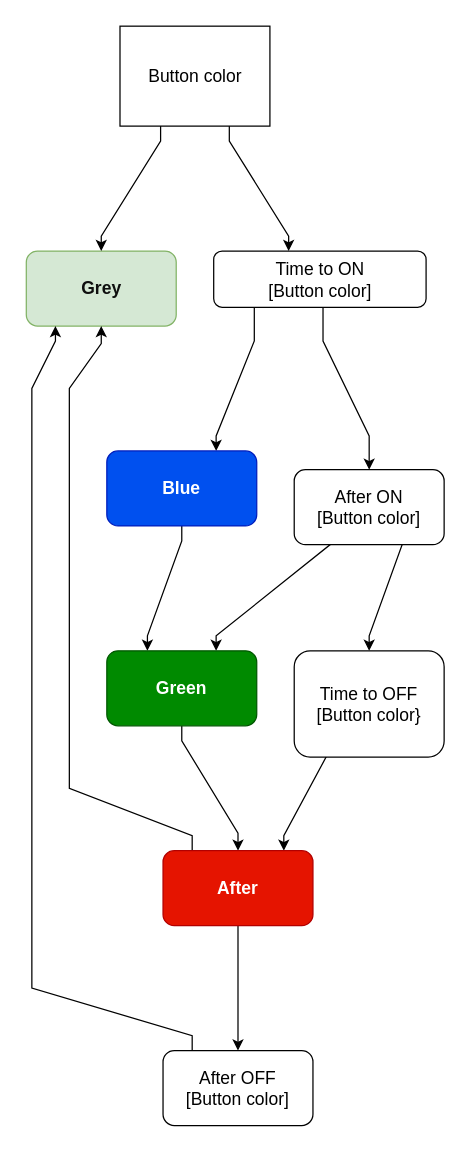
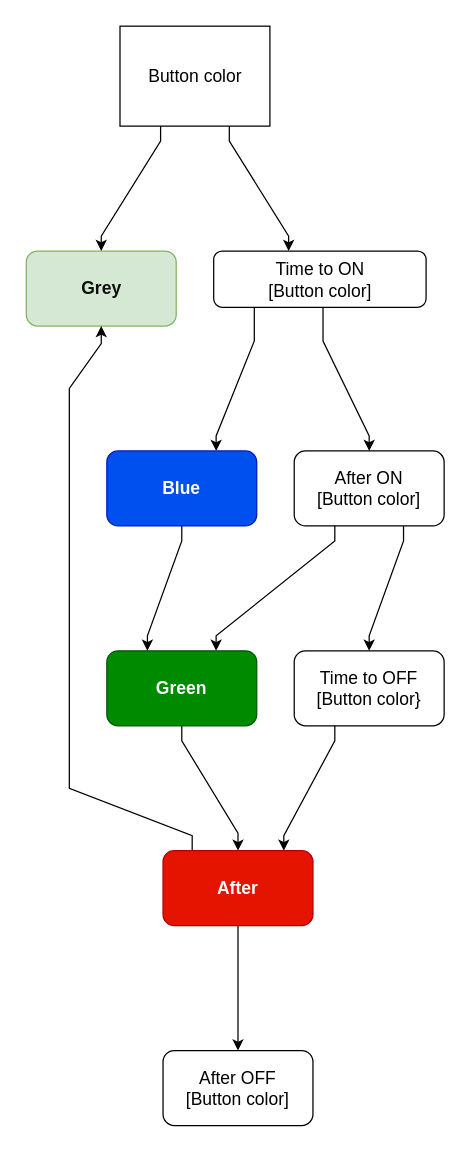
  <mxCell id="0" />
  <mxCell id="1" parent="0" />
  <mxCell id="2" value="&lt;span style=&quot;font-size: 14px;&quot;&gt;&lt;font color=&quot;#0f0f0f&quot;&gt;&lt;b&gt;Grey&lt;/b&gt;&lt;/font&gt;&lt;/span&gt;" style="rounded=1;whiteSpace=wrap;html=1;fillColor=#d5e8d4;strokeColor=#82b366;" vertex="1" parent="1"><mxGeometry x="20.547" y="200" width="120" height="60" as="geometry" /></mxCell>
  <mxCell id="3" style="edgeStyle=orthogonalEdgeStyle;rounded=0;orthogonalLoop=1;jettySize=auto;html=1;noEdgeStyle=1;orthogonal=1;" edge="1" parent="1" source="5" target="10"><mxGeometry relative="1" as="geometry"><Array as="points"><mxPoint x="258.047" y="272" /><mxPoint x="295" y="348" /></Array></mxGeometry></mxCell>
  <mxCell id="4" style="edgeStyle=orthogonalEdgeStyle;rounded=0;orthogonalLoop=1;jettySize=auto;html=1;noEdgeStyle=1;orthogonal=1;" edge="1" parent="1" source="5" target="7"><mxGeometry relative="1" as="geometry"><Array as="points"><mxPoint x="203.047" y="272" /><mxPoint x="172.5" y="348" /></Array></mxGeometry></mxCell>
  <mxCell id="5" value="&lt;font style=&quot;font-size: 14px;&quot;&gt;Time to ON&lt;br&gt;[Button color]&lt;/font&gt;" style="rounded=1;whiteSpace=wrap;html=1;" vertex="1" parent="1"><mxGeometry x="170.547" y="200" width="170" height="45" as="geometry" /></mxCell>
  <mxCell id="6" style="edgeStyle=orthogonalEdgeStyle;rounded=0;orthogonalLoop=1;jettySize=auto;html=1;noEdgeStyle=1;orthogonal=1;" edge="1" parent="1" source="7" target="12"><mxGeometry relative="1" as="geometry"><Array as="points"><mxPoint x="145" y="432" /><mxPoint x="117.5" y="508" /></Array></mxGeometry></mxCell>
  <mxCell id="7" value="&lt;font style=&quot;font-size: 14px;&quot;&gt;&lt;b&gt;Blue&lt;/b&gt;&lt;/font&gt;" style="rounded=1;whiteSpace=wrap;html=1;fillColor=#0050ef;fontColor=#ffffff;strokeColor=#001DBC;" vertex="1" parent="1"><mxGeometry x="85" y="360" width="120" height="60" as="geometry" /></mxCell>
  <mxCell id="8" style="edgeStyle=orthogonalEdgeStyle;rounded=0;orthogonalLoop=1;jettySize=auto;html=1;noEdgeStyle=1;orthogonal=1;" edge="1" parent="1" source="10" target="14"><mxGeometry relative="1" as="geometry"><Array as="points"><mxPoint x="322.5" y="432" /><mxPoint x="295" y="508" /></Array></mxGeometry></mxCell>
  <mxCell id="9" style="edgeStyle=orthogonalEdgeStyle;rounded=0;orthogonalLoop=1;jettySize=auto;html=1;noEdgeStyle=1;orthogonal=1;" edge="1" parent="1" source="10" target="12"><mxGeometry relative="1" as="geometry"><Array as="points"><mxPoint x="267.5" y="432" /><mxPoint x="172.5" y="508" /></Array></mxGeometry></mxCell>
- <mxCell id="10" value="&lt;span style=&quot;font-size: 14px;&quot;&gt;After ON&lt;br&gt;[Button color]&lt;br&gt;&lt;/span&gt;" style="rounded=1;whiteSpace=wrap;html=1;" vertex="1" parent="1"><mxGeometry x="235" y="375" width="120" height="60" as="geometry" /></mxCell>
+ <mxCell id="10" value="&lt;span style=&quot;font-size: 14px;&quot;&gt;After ON&lt;br&gt;[Button color]&lt;br&gt;&lt;/span&gt;" style="rounded=1;whiteSpace=wrap;html=1;" vertex="1" parent="1"><mxGeometry x="235" y="360" width="120" height="60" as="geometry" /></mxCell>
  <mxCell id="11" style="edgeStyle=orthogonalEdgeStyle;rounded=0;orthogonalLoop=1;jettySize=auto;html=1;noEdgeStyle=1;orthogonal=1;" edge="1" parent="1" source="12" target="17"><mxGeometry relative="1" as="geometry"><Array as="points"><mxPoint x="145" y="592" /><mxPoint x="190" y="666" /></Array></mxGeometry></mxCell>
  <mxCell id="12" value="&lt;font style=&quot;font-size: 14px;&quot;&gt;&lt;b&gt;Green&lt;/b&gt;&lt;/font&gt;" style="rounded=1;whiteSpace=wrap;html=1;fillColor=#008a00;fontColor=#ffffff;strokeColor=#005700;" vertex="1" parent="1"><mxGeometry x="85" y="520" width="120" height="60" as="geometry" /></mxCell>
  <mxCell id="13" style="edgeStyle=orthogonalEdgeStyle;rounded=0;orthogonalLoop=1;jettySize=auto;html=1;noEdgeStyle=1;orthogonal=1;" edge="1" parent="1" source="14" target="17"><mxGeometry relative="1" as="geometry"><Array as="points"><mxPoint x="267.5" y="592" /><mxPoint x="226.667" y="668" /></Array></mxGeometry></mxCell>
- <mxCell id="14" value="&lt;font style=&quot;font-size: 14px;&quot;&gt;Time to OFF&lt;br&gt;[Button color}&lt;/font&gt;" style="rounded=1;whiteSpace=wrap;html=1;" vertex="1" parent="1"><mxGeometry x="235" y="520" width="120" height="85" as="geometry" /></mxCell>
+ <mxCell id="14" value="&lt;font style=&quot;font-size: 14px;&quot;&gt;Time to OFF&lt;br&gt;[Button color}&lt;/font&gt;" style="rounded=1;whiteSpace=wrap;html=1;" vertex="1" parent="1"><mxGeometry x="235" y="520" width="120" height="60" as="geometry" /></mxCell>
  <mxCell id="15" style="edgeStyle=orthogonalEdgeStyle;rounded=0;orthogonalLoop=1;jettySize=auto;html=1;noEdgeStyle=1;orthogonal=1;" edge="1" parent="1" source="17" target="2"><mxGeometry relative="1" as="geometry"><Array as="points"><mxPoint x="153.333" y="668" /><mxPoint x="55" y="630" /><mxPoint x="55" y="470" /><mxPoint x="55" y="470" /><mxPoint x="55" y="310" /><mxPoint x="80.547" y="274" /></Array></mxGeometry></mxCell>
  <mxCell id="16" style="edgeStyle=orthogonalEdgeStyle;rounded=0;orthogonalLoop=1;jettySize=auto;html=1;noEdgeStyle=1;orthogonal=1;" edge="1" parent="1" source="17" target="19"><mxGeometry relative="1" as="geometry"><Array as="points"><mxPoint x="190" y="752" /><mxPoint x="190" y="826" /></Array></mxGeometry></mxCell>
  <mxCell id="17" value="&lt;font style=&quot;font-size: 14px;&quot;&gt;&lt;b&gt;After&lt;/b&gt;&lt;/font&gt;" style="rounded=1;whiteSpace=wrap;html=1;fillColor=#e51400;fontColor=#ffffff;strokeColor=#B20000;" vertex="1" parent="1"><mxGeometry x="130" y="680" width="120" height="60" as="geometry" /></mxCell>
- <mxCell id="18" style="edgeStyle=orthogonalEdgeStyle;rounded=0;orthogonalLoop=1;jettySize=auto;html=1;noEdgeStyle=1;orthogonal=1;" edge="1" parent="1" source="19" target="2"><mxGeometry relative="1" as="geometry"><Array as="points"><mxPoint x="153.333" y="828" /><mxPoint y="790" x="25" /><mxPoint y="630" x="25" /><mxPoint y="630" x="25" /><mxPoint y="470" x="25" /><mxPoint y="470" x="25" /><mxPoint y="310" x="25" /><mxPoint x="43.88" y="272" /></Array></mxGeometry></mxCell>
  <mxCell id="19" value="&lt;font style=&quot;font-size: 14px;&quot;&gt;After OFF&lt;br&gt;[Button color]&lt;/font&gt;" style="rounded=1;whiteSpace=wrap;html=1;" vertex="1" parent="1"><mxGeometry x="130" y="840" width="120" height="60" as="geometry" /></mxCell>
  <mxCell id="20" style="edgeStyle=orthogonalEdgeStyle;rounded=0;orthogonalLoop=1;jettySize=auto;html=1;noEdgeStyle=1;orthogonal=1;" edge="1" parent="1" source="22" target="2"><mxGeometry relative="1" as="geometry"><Array as="points"><mxPoint x="128.047" y="112" /><mxPoint x="80.547" y="188" /></Array></mxGeometry></mxCell>
  <mxCell id="21" style="edgeStyle=orthogonalEdgeStyle;rounded=0;orthogonalLoop=1;jettySize=auto;html=1;noEdgeStyle=1;orthogonal=1;" edge="1" parent="1" source="22" target="5"><mxGeometry relative="1" as="geometry"><Array as="points"><mxPoint x="183.047" y="112" /><mxPoint x="230.547" y="188" /></Array></mxGeometry></mxCell>
  <mxCell id="22" value="&lt;font style=&quot;font-size: 14px;&quot;&gt;Button color&lt;/font&gt;" style="whiteSpace=wrap;html=1;rounded=0;" vertex="1" parent="1"><mxGeometry x="95.547" width="120" height="80" as="geometry" y="20" /></mxCell>
